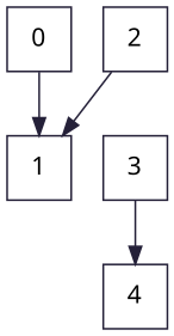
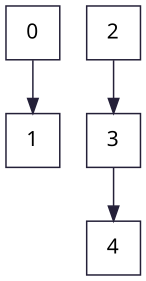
  digraph {
    color="#242038"
    fontname="Noto Sans"
    node [color="#242038" fontname="Noto Sans" shape=square]
    edge [color="#242038" fontname="Noto Sans"]
    2
    1
    3
    4
    0
-   2 -> 1
+   2 -> 3
    3 -> 4
    0 -> 1
  }
